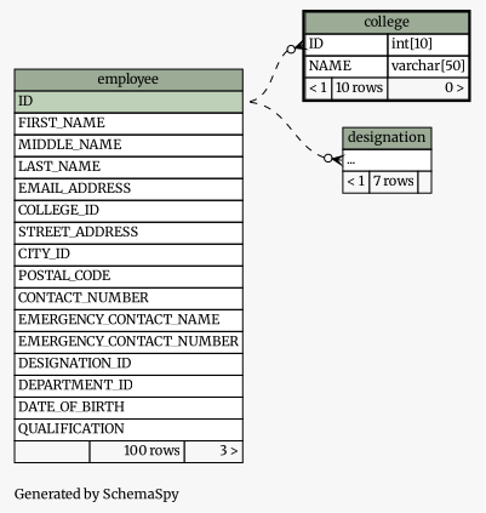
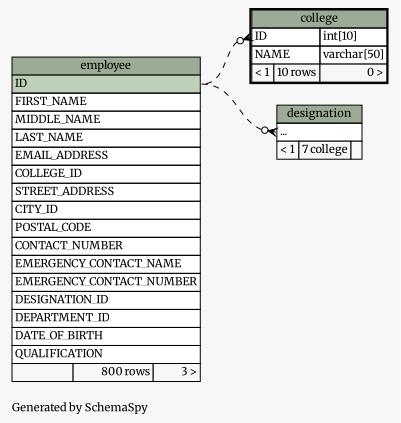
  digraph {
    bgcolor="#f7f7f7"
    fontname=Merriweather
    fontsize=11
    label="\nGenerated by SchemaSpy"
    labeljust=l
    nodesep=0.18
    rankdir=RL
    ranksep=0.46
    node [fontname=Merriweather fontsize=11 shape=plaintext]
    edge [arrowhead=none arrowsize=0.8 arrowtail=crowodot dir=back fontname=Merriweather headport="ID:e" style=dashed]
    n1 [label=<     <TABLE BORDER="2" CELLBORDER="1" CELLSPACING="0" BGCOLOR="#ffffff">       <TR><TD COLSPAN="3" BGCOLOR="#9bab96" ALIGN="CENTER">college</TD></TR>       <TR><TD PORT="ID" COLSPAN="2" ALIGN="LEFT">ID</TD><TD PORT="ID.type" ALIGN="LEFT">int[10]</TD></TR>       <TR><TD PORT="NAME" COLSPAN="2" ALIGN="LEFT">NAME</TD><TD PORT="NAME.type" ALIGN="LEFT">varchar[50]</TD></TR>       <TR><TD ALIGN="LEFT" BGCOLOR="#f7f7f7">&lt; 1</TD><TD ALIGN="RIGHT" BGCOLOR="#f7f7f7">10 rows</TD><TD ALIGN="RIGHT" BGCOLOR="#f7f7f7">0 &gt;</TD></TR>     </TABLE>>]
-   n2 [label=<     <TABLE BORDER="0" CELLBORDER="1" CELLSPACING="0" BGCOLOR="#ffffff">       <TR><TD COLSPAN="3" BGCOLOR="#9bab96" ALIGN="CENTER">employee</TD></TR>       <TR><TD PORT="ID" COLSPAN="3" BGCOLOR="#bed1b8" ALIGN="LEFT">ID</TD></TR>       <TR><TD PORT="FIRST_NAME" COLSPAN="3" ALIGN="LEFT">FIRST_NAME</TD></TR>       <TR><TD PORT="MIDDLE_NAME" COLSPAN="3" ALIGN="LEFT">MIDDLE_NAME</TD></TR>       <TR><TD PORT="LAST_NAME" COLSPAN="3" ALIGN="LEFT">LAST_NAME</TD></TR>       <TR><TD PORT="EMAIL_ADDRESS" COLSPAN="3" ALIGN="LEFT">EMAIL_ADDRESS</TD></TR>       <TR><TD PORT="COLLEGE_ID" COLSPAN="3" ALIGN="LEFT">COLLEGE_ID</TD></TR>       <TR><TD PORT="STREET_ADDRESS" COLSPAN="3" ALIGN="LEFT">STREET_ADDRESS</TD></TR>       <TR><TD PORT="CITY_ID" COLSPAN="3" ALIGN="LEFT">CITY_ID</TD></TR>       <TR><TD PORT="POSTAL_CODE" COLSPAN="3" ALIGN="LEFT">POSTAL_CODE</TD></TR>       <TR><TD PORT="CONTACT_NUMBER" COLSPAN="3" ALIGN="LEFT">CONTACT_NUMBER</TD></TR>       <TR><TD PORT="EMERGENCY_CONTACT_NAME" COLSPAN="3" ALIGN="LEFT">EMERGENCY_CONTACT_NAME</TD></TR>       <TR><TD PORT="EMERGENCY_CONTACT_NUMBER" COLSPAN="3" ALIGN="LEFT">EMERGENCY_CONTACT_NUMBER</TD></TR>       <TR><TD PORT="DESIGNATION_ID" COLSPAN="3" ALIGN="LEFT">DESIGNATION_ID</TD></TR>       <TR><TD PORT="DEPARTMENT_ID" COLSPAN="3" ALIGN="LEFT">DEPARTMENT_ID</TD></TR>       <TR><TD PORT="DATE_OF_BIRTH" COLSPAN="3" ALIGN="LEFT">DATE_OF_BIRTH</TD></TR>       <TR><TD PORT="QUALIFICATION" COLSPAN="3" ALIGN="LEFT">QUALIFICATION</TD></TR>       <TR><TD ALIGN="LEFT" BGCOLOR="#f7f7f7">  </TD><TD ALIGN="RIGHT" BGCOLOR="#f7f7f7">100 rows</TD><TD ALIGN="RIGHT" BGCOLOR="#f7f7f7">3 &gt;</TD></TR>     </TABLE>>]
-   n3 [label=<     <TABLE BORDER="0" CELLBORDER="1" CELLSPACING="0" BGCOLOR="#ffffff">       <TR><TD COLSPAN="3" BGCOLOR="#9bab96" ALIGN="CENTER">designation</TD></TR>       <TR><TD PORT="elipses" COLSPAN="3" ALIGN="LEFT">...</TD></TR>       <TR><TD ALIGN="LEFT" BGCOLOR="#f7f7f7">&lt; 1</TD><TD ALIGN="RIGHT" BGCOLOR="#f7f7f7">7 rows</TD><TD ALIGN="RIGHT" BGCOLOR="#f7f7f7">  </TD></TR>     </TABLE>>]
+   n2 [label=<     <TABLE BORDER="0" CELLBORDER="1" CELLSPACING="0" BGCOLOR="#ffffff">       <TR><TD COLSPAN="3" BGCOLOR="#9bab96" ALIGN="CENTER">employee</TD></TR>       <TR><TD PORT="ID" COLSPAN="3" BGCOLOR="#bed1b8" ALIGN="LEFT">ID</TD></TR>       <TR><TD PORT="FIRST_NAME" COLSPAN="3" ALIGN="LEFT">FIRST_NAME</TD></TR>       <TR><TD PORT="MIDDLE_NAME" COLSPAN="3" ALIGN="LEFT">MIDDLE_NAME</TD></TR>       <TR><TD PORT="LAST_NAME" COLSPAN="3" ALIGN="LEFT">LAST_NAME</TD></TR>       <TR><TD PORT="EMAIL_ADDRESS" COLSPAN="3" ALIGN="LEFT">EMAIL_ADDRESS</TD></TR>       <TR><TD PORT="COLLEGE_ID" COLSPAN="3" ALIGN="LEFT">COLLEGE_ID</TD></TR>       <TR><TD PORT="STREET_ADDRESS" COLSPAN="3" ALIGN="LEFT">STREET_ADDRESS</TD></TR>       <TR><TD PORT="CITY_ID" COLSPAN="3" ALIGN="LEFT">CITY_ID</TD></TR>       <TR><TD PORT="POSTAL_CODE" COLSPAN="3" ALIGN="LEFT">POSTAL_CODE</TD></TR>       <TR><TD PORT="CONTACT_NUMBER" COLSPAN="3" ALIGN="LEFT">CONTACT_NUMBER</TD></TR>       <TR><TD PORT="EMERGENCY_CONTACT_NAME" COLSPAN="3" ALIGN="LEFT">EMERGENCY_CONTACT_NAME</TD></TR>       <TR><TD PORT="EMERGENCY_CONTACT_NUMBER" COLSPAN="3" ALIGN="LEFT">EMERGENCY_CONTACT_NUMBER</TD></TR>       <TR><TD PORT="DESIGNATION_ID" COLSPAN="3" ALIGN="LEFT">DESIGNATION_ID</TD></TR>       <TR><TD PORT="DEPARTMENT_ID" COLSPAN="3" ALIGN="LEFT">DEPARTMENT_ID</TD></TR>       <TR><TD PORT="DATE_OF_BIRTH" COLSPAN="3" ALIGN="LEFT">DATE_OF_BIRTH</TD></TR>       <TR><TD PORT="QUALIFICATION" COLSPAN="3" ALIGN="LEFT">QUALIFICATION</TD></TR>       <TR><TD ALIGN="LEFT" BGCOLOR="#f7f7f7">  </TD><TD ALIGN="RIGHT" BGCOLOR="#f7f7f7">800 rows</TD><TD ALIGN="RIGHT" BGCOLOR="#f7f7f7">3 &gt;</TD></TR>     </TABLE>>]
+   n3 [label=<     <TABLE BORDER="0" CELLBORDER="1" CELLSPACING="0" BGCOLOR="#ffffff">       <TR><TD COLSPAN="3" BGCOLOR="#9bab96" ALIGN="CENTER">designation</TD></TR>       <TR><TD PORT="elipses" COLSPAN="3" ALIGN="LEFT">...</TD></TR>       <TR><TD ALIGN="LEFT" BGCOLOR="#f7f7f7">&lt; 1</TD><TD ALIGN="RIGHT" BGCOLOR="#f7f7f7">7 college</TD><TD ALIGN="RIGHT" BGCOLOR="#f7f7f7">  </TD></TR>     </TABLE>>]
    n1 -> n2 [tailport="ID:w"]
    n3 -> n2 [tailport="elipses:w"]
  }
